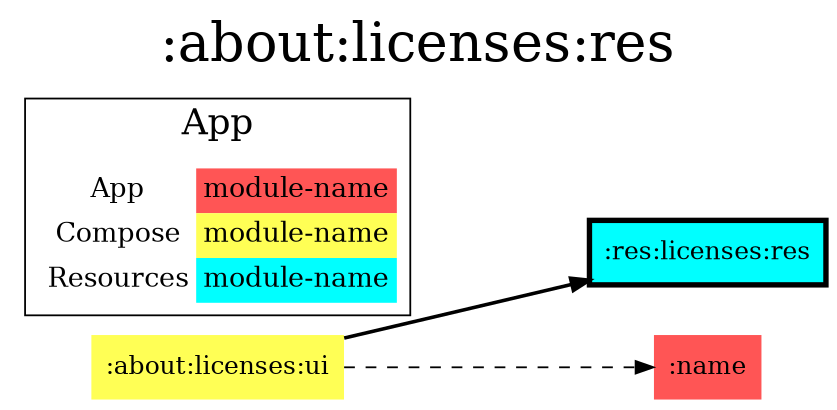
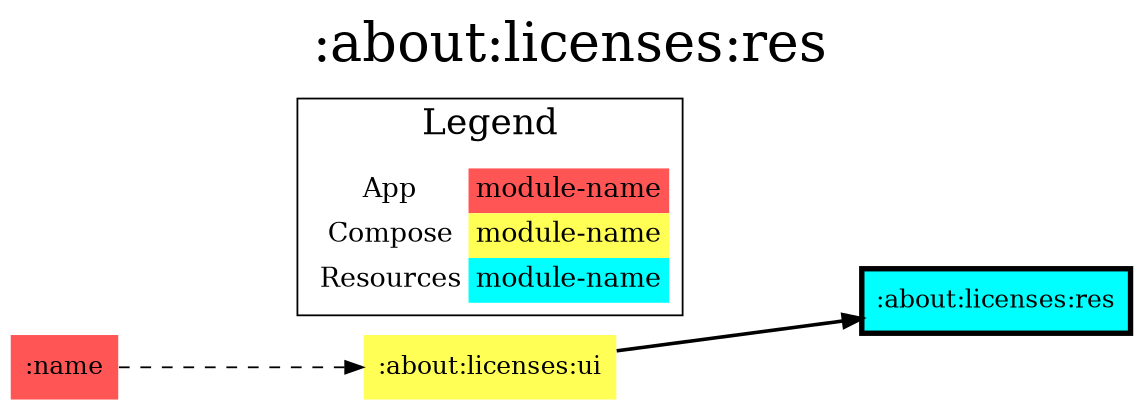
  digraph {
    fontsize=30
    label=":about:licenses:res"
    labelloc=t
    rankdir=LR
    ranksep=1.5
    node [shape=none style=filled]
    edge [dir=forward]
-   ":about:licenses:res" [color=black fillcolor="#00FFFF" penwidth=3 shape=box label=":res:licenses:res"]
+   ":about:licenses:res" [color=black fillcolor="#00FFFF" penwidth=3 shape=box]
    n2 [fillcolor="#FFFFFF" fontsize=15 label=< <TABLE BORDER="0" CELLBORDER="0" CELLSPACING="0" CELLPADDING="4"> <TR><TD>App</TD><TD BGCOLOR="#FF5555">module-name</TD></TR> <TR><TD>Compose</TD><TD BGCOLOR="#FFFF55">module-name</TD></TR> <TR><TD>Resources</TD><TD BGCOLOR="#00FFFF">module-name</TD></TR> </TABLE> > margin=0]
    ":about:licenses:ui" [fillcolor="#FFFF55"]
    n4 [fillcolor="#FF5555" label=":name"]
    subgraph sub_1 {
      rank=same
      ":about:licenses:res"
    }
    subgraph cluster_2 {
      fontsize=20
-     label=App
+     label=Legend
      n2
    }
    n2 -> ":about:licenses:res" [style=invis]
    ":about:licenses:ui" -> ":about:licenses:res" [style=bold]
-   ":about:licenses:ui" -> n4 [style=dashed]
+   n4 -> ":about:licenses:ui" [style=dashed]
  }
